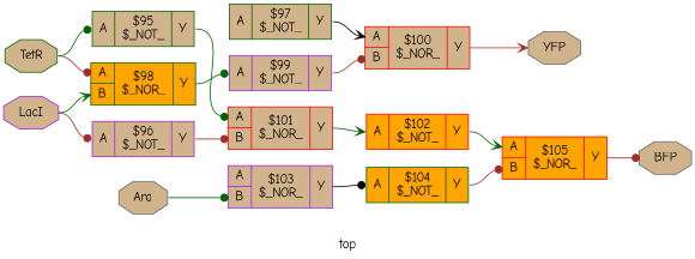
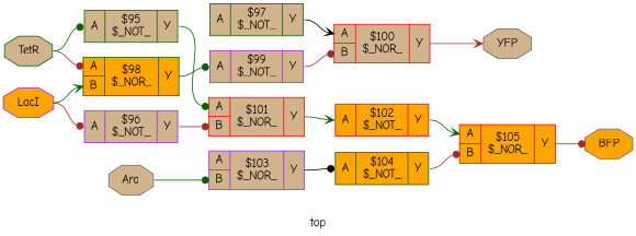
  digraph {
    fontname="Comic Neue"
    label=top
    rankdir=LR
    remincross=true
    node [color=darkgreen fillcolor=tan fontname="Comic Neue" shape=record style=filled]
    edge [arrowhead=dot color=darkgreen fontcolor=black fontname="Comic Neue" headport="p16:w" tailport="p18:e"]
    n1 [color=gray40 fontcolor=black label=Ara shape=octagon]
    n2 [color=purple label="{{<p16> A|<p17> B}|$103\n$_NOR_|{<p18> Y}}"]
    n3 [fillcolor=orange label="{{<p16> A}|$104\n$_NOT_|{<p18> Y}}"]
-   n4 [color=gray40 fontcolor=black label=BFP shape=octagon]
+   n4 [color=gray40 fillcolor=orange fontcolor=black label=BFP shape=octagon]
    n5 [label="{{<p16> A}|$97\n$_NOT_|{<p18> Y}}"]
    n6 [color=red label="{{<p16> A|<p17> B}|$100\n$_NOR_|{<p18> Y}}"]
-   n7 [color=purple fontcolor=black label=LacI shape=octagon]
+   n7 [color=purple fillcolor=orange fontcolor=black label=LacI shape=octagon]
    n8 [color=purple label="{{<p16> A}|$96\n$_NOT_|{<p18> Y}}"]
    n9 [fillcolor=orange label="{{<p16> A|<p17> B}|$98\n$_NOR_|{<p18> Y}}"]
    n10 [color=red label="{{<p16> A|<p17> B}|$101\n$_NOR_|{<p18> Y}}"]
    n11 [color=purple label="{{<p16> A}|$99\n$_NOT_|{<p18> Y}}"]
    n12 [fontcolor=black label=TetR shape=octagon]
    n13 [label="{{<p16> A}|$95\n$_NOT_|{<p18> Y}}"]
    n14 [color=gray40 fontcolor=black label=YFP shape=octagon]
    n15 [color=red fillcolor=orange label="{{<p16> A}|$102\n$_NOT_|{<p18> Y}}"]
    n16 [color=red fillcolor=orange label="{{<p16> A|<p17> B}|$105\n$_NOR_|{<p18> Y}}"]
    n1 -> n2 [headport="p17:w" tailport=e]
    n2 -> n3 [color=black]
    n3 -> n16 [color=brown headport="p17:w"]
    n5 -> n6 [arrowhead=vee color=black]
    n6 -> n14 [arrowhead=vee color=brown headport=w]
    n7 -> n8 [color=brown tailport=e]
    n7 -> n9 [arrowhead=vee headport="p17:w" tailport=e]
    n8 -> n10 [color=brown headport="p17:w"]
    n9 -> n11
    n10 -> n15 [arrowhead=vee]
    n11 -> n6 [color=brown headport="p17:w"]
    n12 -> n9 [color=brown tailport=e]
    n12 -> n13 [tailport=e]
    n13 -> n10
    n15 -> n16 [arrowhead=vee]
    n16 -> n4 [color=brown headport=w]
  }
